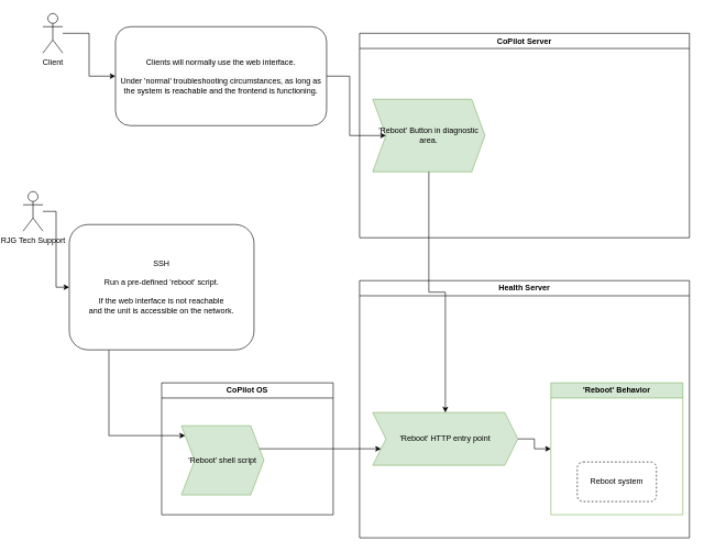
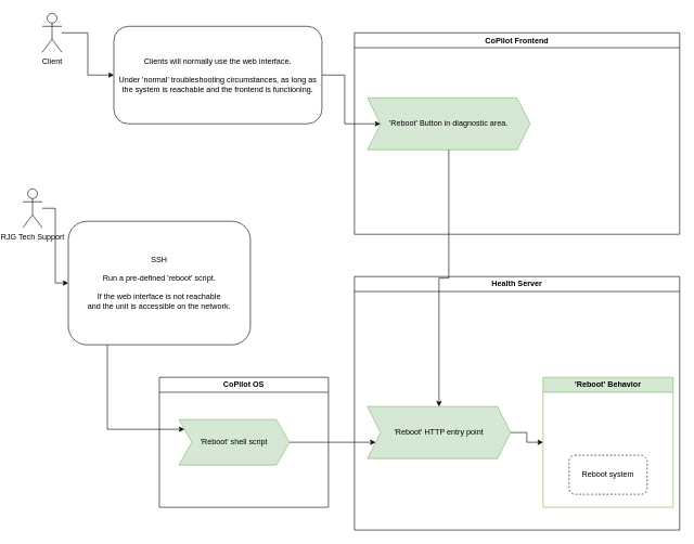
  <mxCell id="0" />
  <mxCell id="1" parent="0" />
  <mxCell id="2" value="Health Server" style="swimlane;whiteSpace=wrap;html=1;" vertex="1" parent="1"><mxGeometry x="530" y="425" width="500" height="390" as="geometry" /></mxCell>
  <mxCell id="3" style="edgeStyle=orthogonalEdgeStyle;rounded=0;orthogonalLoop=1;jettySize=auto;html=1;" edge="1" parent="2" source="4" target="5"><mxGeometry relative="1" as="geometry" /></mxCell>
  <mxCell id="4" value="'Reboot' HTTP entry point" style="shape=step;perimeter=stepPerimeter;whiteSpace=wrap;html=1;fixedSize=1;fillColor=#d5e8d4;strokeColor=#82b366;" vertex="1" parent="2"><mxGeometry x="20" y="200" width="220" height="80" as="geometry" /></mxCell>
  <mxCell id="5" value="'Reboot' Behavior" style="swimlane;whiteSpace=wrap;html=1;fillColor=#d5e8d4;strokeColor=#82b366;" vertex="1" parent="2"><mxGeometry x="290" y="155" width="200" height="200" as="geometry" /></mxCell>
  <mxCell id="6" value="Reboot system" style="rounded=1;whiteSpace=wrap;html=1;dashed=1;" vertex="1" parent="5"><mxGeometry x="40" y="120" width="120" height="60" as="geometry" /></mxCell>
  <mxCell id="7" style="edgeStyle=orthogonalEdgeStyle;rounded=0;orthogonalLoop=1;jettySize=auto;html=1;" edge="1" parent="1" source="8" target="17"><mxGeometry relative="1" as="geometry" /></mxCell>
  <mxCell id="8" value="Client" style="shape=umlActor;verticalLabelPosition=bottom;verticalAlign=top;html=1;outlineConnect=0;" vertex="1" parent="1"><mxGeometry x="50" y="20" width="30" height="60" as="geometry" /></mxCell>
- <mxCell id="9" value="CoPilot Server" style="swimlane;whiteSpace=wrap;html=1;" vertex="1" parent="1"><mxGeometry x="530" y="50" width="500" height="310" as="geometry" /></mxCell>
- <mxCell id="10" value="'Reboot' Button in diagnostic area." style="shape=step;perimeter=stepPerimeter;whiteSpace=wrap;html=1;fixedSize=1;fillColor=#d5e8d4;strokeColor=#82b366;" vertex="1" parent="9"><mxGeometry x="20" y="100" width="170" height="110" as="geometry" /></mxCell>
+ <mxCell id="9" value="CoPilot Frontend" style="swimlane;whiteSpace=wrap;html=1;" vertex="1" parent="1"><mxGeometry x="530" y="50" width="500" height="310" as="geometry" /></mxCell>
+ <mxCell id="10" value="'Reboot' Button in diagnostic area." style="shape=step;perimeter=stepPerimeter;whiteSpace=wrap;html=1;fixedSize=1;fillColor=#d5e8d4;strokeColor=#82b366;" vertex="1" parent="9"><mxGeometry x="20" y="100" width="250" height="80" as="geometry" /></mxCell>
  <mxCell id="11" style="edgeStyle=orthogonalEdgeStyle;rounded=0;orthogonalLoop=1;jettySize=auto;html=1;" edge="1" parent="1" source="10" target="4"><mxGeometry relative="1" as="geometry" /></mxCell>
  <mxCell id="12" style="edgeStyle=orthogonalEdgeStyle;rounded=0;orthogonalLoop=1;jettySize=auto;html=1;" edge="1" parent="1" source="13" target="15"><mxGeometry relative="1" as="geometry" /></mxCell>
  <mxCell id="13" value="RJG Tech Support" style="shape=umlActor;verticalLabelPosition=bottom;verticalAlign=top;html=1;outlineConnect=0;" vertex="1" parent="1"><mxGeometry x="20" y="290" width="30" height="60" as="geometry" /></mxCell>
  <mxCell id="14" style="edgeStyle=orthogonalEdgeStyle;rounded=0;orthogonalLoop=1;jettySize=auto;html=1;" edge="1" parent="1" source="15" target="19"><mxGeometry relative="1" as="geometry"><Array as="points"><mxPoint x="150" y="660" /></Array></mxGeometry></mxCell>
  <mxCell id="15" value="SSH&lt;br&gt;&lt;br&gt;Run a pre-defined 'reboot' script.&lt;br&gt;&lt;br&gt;If the web interface is not reachable&lt;br style=&quot;border-color: var(--border-color);&quot;&gt;and the unit is accessible on the network." style="rounded=1;whiteSpace=wrap;html=1;" vertex="1" parent="1"><mxGeometry x="90" y="340" width="280" height="190" as="geometry" /></mxCell>
  <mxCell id="16" style="edgeStyle=orthogonalEdgeStyle;rounded=0;orthogonalLoop=1;jettySize=auto;html=1;" edge="1" parent="1" source="17" target="10"><mxGeometry relative="1" as="geometry" /></mxCell>
  <mxCell id="17" value="&lt;span style=&quot;color: rgb(0, 0, 0); font-family: Helvetica; font-size: 12px; font-style: normal; font-variant-ligatures: normal; font-variant-caps: normal; font-weight: 400; letter-spacing: normal; orphans: 2; text-align: center; text-indent: 0px; text-transform: none; widows: 2; word-spacing: 0px; -webkit-text-stroke-width: 0px; background-color: rgb(251, 251, 251); text-decoration-thickness: initial; text-decoration-style: initial; text-decoration-color: initial; float: none; display: inline !important;&quot;&gt;Clients will normally use the web interface.&lt;/span&gt;&lt;br style=&quot;border-color: var(--border-color); color: rgb(0, 0, 0); font-family: Helvetica; font-size: 12px; font-style: normal; font-variant-ligatures: normal; font-variant-caps: normal; font-weight: 400; letter-spacing: normal; orphans: 2; text-align: center; text-indent: 0px; text-transform: none; widows: 2; word-spacing: 0px; -webkit-text-stroke-width: 0px; background-color: rgb(251, 251, 251); text-decoration-thickness: initial; text-decoration-style: initial; text-decoration-color: initial;&quot;&gt;&lt;br style=&quot;border-color: var(--border-color); color: rgb(0, 0, 0); font-family: Helvetica; font-size: 12px; font-style: normal; font-variant-ligatures: normal; font-variant-caps: normal; font-weight: 400; letter-spacing: normal; orphans: 2; text-align: center; text-indent: 0px; text-transform: none; widows: 2; word-spacing: 0px; -webkit-text-stroke-width: 0px; background-color: rgb(251, 251, 251); text-decoration-thickness: initial; text-decoration-style: initial; text-decoration-color: initial;&quot;&gt;&lt;span style=&quot;color: rgb(0, 0, 0); font-family: Helvetica; font-size: 12px; font-style: normal; font-variant-ligatures: normal; font-variant-caps: normal; font-weight: 400; letter-spacing: normal; orphans: 2; text-align: center; text-indent: 0px; text-transform: none; widows: 2; word-spacing: 0px; -webkit-text-stroke-width: 0px; background-color: rgb(251, 251, 251); text-decoration-thickness: initial; text-decoration-style: initial; text-decoration-color: initial; float: none; display: inline !important;&quot;&gt;Under 'normal' troubleshooting circumstances, as long as the system is reachable and the frontend is functioning.&lt;/span&gt;" style="rounded=1;whiteSpace=wrap;html=1;" vertex="1" parent="1"><mxGeometry x="160" y="40" width="320" height="150" as="geometry" /></mxCell>
  <mxCell id="18" value="CoPilot OS" style="swimlane;whiteSpace=wrap;html=1;" vertex="1" parent="1"><mxGeometry x="230" y="580" width="260" height="200" as="geometry" /></mxCell>
- <mxCell id="19" value="'Reboot' shell script" style="shape=step;perimeter=stepPerimeter;whiteSpace=wrap;html=1;fixedSize=1;fillColor=#d5e8d4;strokeColor=#82b366;" vertex="1" parent="18"><mxGeometry x="30" y="65" width="125" height="105" as="geometry" /></mxCell>
+ <mxCell id="19" value="'Reboot' shell script" style="shape=step;perimeter=stepPerimeter;whiteSpace=wrap;html=1;fixedSize=1;fillColor=#d5e8d4;strokeColor=#82b366;" vertex="1" parent="18"><mxGeometry x="30" y="65" width="170" height="70" as="geometry" /></mxCell>
  <mxCell id="20" style="edgeStyle=orthogonalEdgeStyle;rounded=0;orthogonalLoop=1;jettySize=auto;html=1;" edge="1" parent="1" source="19" target="4"><mxGeometry relative="1" as="geometry"><Array as="points"><mxPoint x="530" y="680" /><mxPoint x="530" y="680" /></Array></mxGeometry></mxCell>
